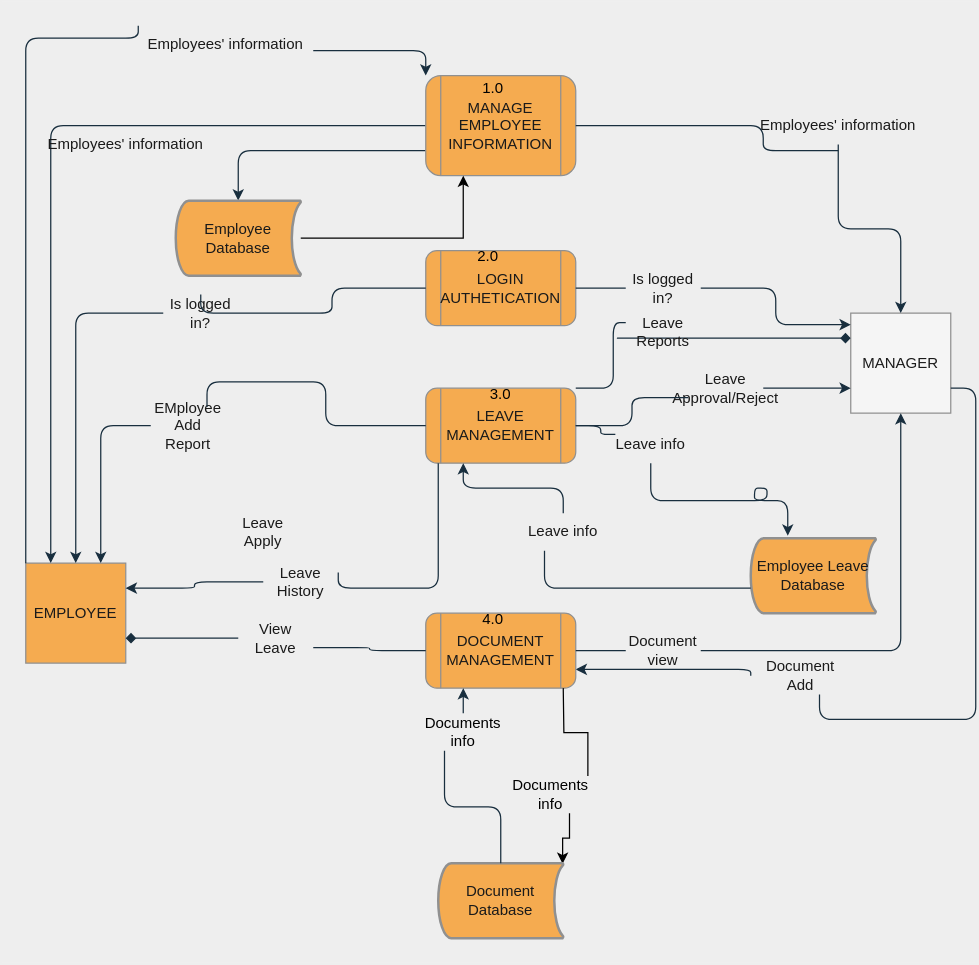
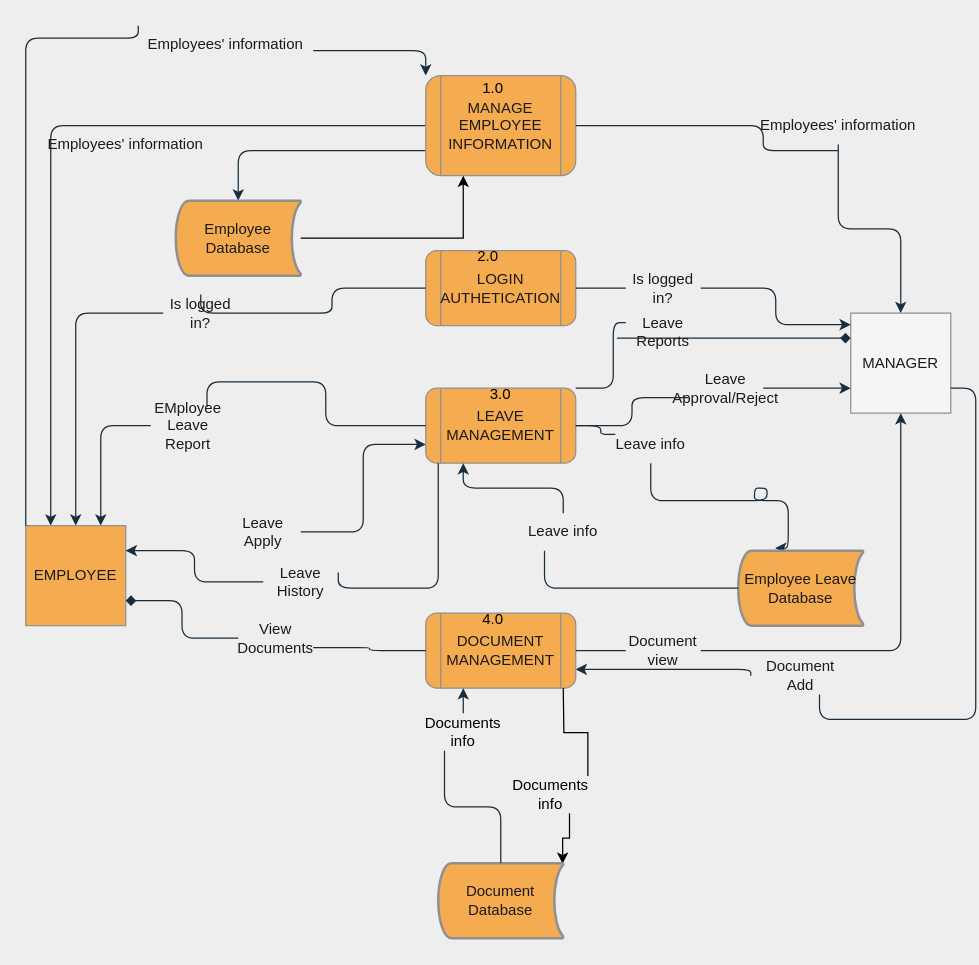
  <mxCell id="0" />
  <mxCell id="1" parent="0" />
  <mxCell id="2" value="MANAGER" style="whiteSpace=wrap;html=1;aspect=fixed;fillColor=#f5f5f5;strokeColor=#909090;fontColor=#1A1A1A;rounded=0;" parent="1" vertex="1"><mxGeometry x="680" y="250" width="80" height="80" as="geometry" /></mxCell>
  <mxCell id="3" style="edgeStyle=orthogonalEdgeStyle;rounded=1;orthogonalLoop=1;jettySize=auto;html=1;entryX=0;entryY=0;entryDx=0;entryDy=0;startArrow=none;strokeColor=#182E3E;fontColor=#1A1A1A;labelBackgroundColor=#EEEEEE;" parent="1" source="13" target="12" edge="1"><mxGeometry relative="1" as="geometry"><Array as="points"><mxPoint x="340" y="40" /></Array></mxGeometry></mxCell>
- <mxCell id="5" value="EMPLOYEE" style="whiteSpace=wrap;html=1;aspect=fixed;fillColor=#F5AB50;strokeColor=#909090;fontColor=#1A1A1A;rounded=0;" parent="1" vertex="1"><mxGeometry x="20" y="450" width="80" height="80" as="geometry" /></mxCell>
+ <mxCell id="4" style="edgeStyle=orthogonalEdgeStyle;rounded=1;orthogonalLoop=1;jettySize=auto;html=1;entryX=0;entryY=0.75;entryDx=0;entryDy=0;startArrow=none;strokeColor=#182E3E;fontColor=#1A1A1A;labelBackgroundColor=#EEEEEE;" parent="1" source="28" target="20" edge="1"><mxGeometry relative="1" as="geometry" /></mxCell>
+ <mxCell id="5" value="EMPLOYEE" style="whiteSpace=wrap;html=1;aspect=fixed;fillColor=#F5AB50;strokeColor=#909090;fontColor=#1A1A1A;rounded=0;" parent="1" vertex="1"><mxGeometry x="20" y="420" width="80" height="80" as="geometry" /></mxCell>
  <mxCell id="6" style="edgeStyle=orthogonalEdgeStyle;rounded=1;orthogonalLoop=1;jettySize=auto;html=1;entryX=0;entryY=0.115;entryDx=0;entryDy=0;startArrow=none;entryPerimeter=0;strokeColor=#182E3E;fontColor=#1A1A1A;labelBackgroundColor=#EEEEEE;" parent="1" source="42" target="2" edge="1"><mxGeometry relative="1" as="geometry" /></mxCell>
  <mxCell id="7" style="edgeStyle=orthogonalEdgeStyle;rounded=1;orthogonalLoop=1;jettySize=auto;html=1;entryX=0.5;entryY=0;entryDx=0;entryDy=0;startArrow=none;strokeColor=#182E3E;fontColor=#1A1A1A;labelBackgroundColor=#EEEEEE;" parent="1" source="44" target="5" edge="1"><mxGeometry relative="1" as="geometry"><Array as="points"><mxPoint x="60" y="250" /></Array></mxGeometry></mxCell>
  <mxCell id="8" value="LOGIN AUTHETICATION" style="shape=process;whiteSpace=wrap;html=1;backgroundOutline=1;fillColor=#F5AB50;strokeColor=#909090;fontColor=#1A1A1A;rounded=1;" parent="1" vertex="1"><mxGeometry x="340" y="200" width="120" height="60" as="geometry" /></mxCell>
  <mxCell id="9" style="edgeStyle=orthogonalEdgeStyle;rounded=1;orthogonalLoop=1;jettySize=auto;html=1;entryX=0.5;entryY=0;entryDx=0;entryDy=0;startArrow=none;strokeColor=#182E3E;fontColor=#1A1A1A;labelBackgroundColor=#EEEEEE;" parent="1" source="21" target="2" edge="1"><mxGeometry relative="1" as="geometry" /></mxCell>
  <mxCell id="10" style="edgeStyle=orthogonalEdgeStyle;rounded=1;orthogonalLoop=1;jettySize=auto;html=1;strokeColor=#182E3E;fontColor=#1A1A1A;labelBackgroundColor=#EEEEEE;" parent="1" source="12" target="24" edge="1"><mxGeometry relative="1" as="geometry"><Array as="points"><mxPoint x="190" y="120" /></Array></mxGeometry></mxCell>
  <mxCell id="11" style="edgeStyle=orthogonalEdgeStyle;rounded=1;orthogonalLoop=1;jettySize=auto;html=1;entryX=0.25;entryY=0;entryDx=0;entryDy=0;strokeColor=#182E3E;fontColor=#1A1A1A;labelBackgroundColor=#EEEEEE;" parent="1" source="12" target="5" edge="1"><mxGeometry relative="1" as="geometry" /></mxCell>
  <mxCell id="12" value="MANAGE EMPLOYEE INFORMATION" style="shape=process;whiteSpace=wrap;html=1;backgroundOutline=1;fillColor=#F5AB50;strokeColor=#909090;fontColor=#1A1A1A;rounded=1;" parent="1" vertex="1"><mxGeometry x="340" y="60" width="120" height="80" as="geometry" /></mxCell>
  <mxCell id="13" value="Employees' information" style="text;html=1;strokeColor=none;fillColor=none;align=center;verticalAlign=middle;whiteSpace=wrap;rounded=1;fontColor=#1A1A1A;" parent="1" vertex="1"><mxGeometry x="110" y="20" width="140" height="30" as="geometry" /></mxCell>
  <mxCell id="14" value="" style="edgeStyle=orthogonalEdgeStyle;rounded=1;orthogonalLoop=1;jettySize=auto;html=1;entryX=0;entryY=0;entryDx=0;entryDy=0;endArrow=none;strokeColor=#182E3E;fontColor=#1A1A1A;labelBackgroundColor=#EEEEEE;" parent="1" source="5" target="13" edge="1"><mxGeometry relative="1" as="geometry"><mxPoint x="20" y="450" as="sourcePoint" /><mxPoint x="340" y="60" as="targetPoint" /><Array as="points"><mxPoint x="20" y="30" /><mxPoint x="110" y="30" /></Array></mxGeometry></mxCell>
  <mxCell id="15" style="edgeStyle=orthogonalEdgeStyle;rounded=1;orthogonalLoop=1;jettySize=auto;html=1;entryX=0.75;entryY=0;entryDx=0;entryDy=0;startArrow=none;strokeColor=#182E3E;fontColor=#1A1A1A;labelBackgroundColor=#EEEEEE;" parent="1" source="26" target="5" edge="1"><mxGeometry relative="1" as="geometry" /></mxCell>
  <mxCell id="16" style="edgeStyle=orthogonalEdgeStyle;rounded=1;orthogonalLoop=1;jettySize=auto;html=1;entryX=1;entryY=0.25;entryDx=0;entryDy=0;startArrow=none;strokeColor=#182E3E;fontColor=#1A1A1A;labelBackgroundColor=#EEEEEE;" parent="1" source="29" target="5" edge="1"><mxGeometry relative="1" as="geometry"><Array as="points" /></mxGeometry></mxCell>
  <mxCell id="17" style="edgeStyle=orthogonalEdgeStyle;rounded=1;orthogonalLoop=1;jettySize=auto;html=1;startArrow=none;entryX=0.296;entryY=-0.033;entryDx=0;entryDy=0;entryPerimeter=0;strokeColor=#182E3E;fontColor=#1A1A1A;labelBackgroundColor=#EEEEEE;" parent="1" source="35" target="32" edge="1"><mxGeometry relative="1" as="geometry"><mxPoint x="630" y="410" as="targetPoint" /><Array as="points"><mxPoint x="520" y="400" /><mxPoint x="613" y="400" /><mxPoint x="613" y="390" /><mxPoint x="603" y="390" /><mxPoint x="603" y="400" /><mxPoint x="630" y="400" /></Array></mxGeometry></mxCell>
  <mxCell id="18" style="edgeStyle=orthogonalEdgeStyle;rounded=1;orthogonalLoop=1;jettySize=auto;html=1;entryX=0;entryY=0.75;entryDx=0;entryDy=0;startArrow=none;strokeColor=#182E3E;fontColor=#1A1A1A;labelBackgroundColor=#EEEEEE;" parent="1" source="48" target="2" edge="1"><mxGeometry relative="1" as="geometry" /></mxCell>
  <mxCell id="19" style="edgeStyle=orthogonalEdgeStyle;rounded=1;orthogonalLoop=1;jettySize=auto;html=1;entryX=0;entryY=0.25;entryDx=0;entryDy=0;startArrow=none;strokeColor=#182E3E;fontColor=#1A1A1A;labelBackgroundColor=#EEEEEE;endArrow=diamond;" parent="1" source="46" target="2" edge="1"><mxGeometry relative="1" as="geometry"><Array as="points"><mxPoint x="490" y="270" /></Array></mxGeometry></mxCell>
  <mxCell id="20" value="LEAVE MANAGEMENT" style="shape=process;whiteSpace=wrap;html=1;backgroundOutline=1;fillColor=#F5AB50;strokeColor=#909090;fontColor=#1A1A1A;rounded=1;" parent="1" vertex="1"><mxGeometry x="340" y="310" width="120" height="60" as="geometry" /></mxCell>
  <mxCell id="21" value="Employees' information" style="text;html=1;strokeColor=none;fillColor=none;align=center;verticalAlign=middle;whiteSpace=wrap;rounded=1;fontColor=#1A1A1A;" parent="1" vertex="1"><mxGeometry x="590" y="85" width="160" height="30" as="geometry" /></mxCell>
  <mxCell id="22" value="" style="edgeStyle=orthogonalEdgeStyle;rounded=1;orthogonalLoop=1;jettySize=auto;html=1;endArrow=none;strokeColor=#182E3E;fontColor=#1A1A1A;labelBackgroundColor=#EEEEEE;" parent="1" source="12" edge="1"><mxGeometry relative="1" as="geometry"><mxPoint x="460" y="100" as="sourcePoint" /><mxPoint x="670" y="120" as="targetPoint" /><Array as="points"><mxPoint x="610" y="100" /><mxPoint x="610" y="120" /><mxPoint x="670" y="120" /></Array></mxGeometry></mxCell>
  <mxCell id="23" style="edgeStyle=orthogonalEdgeStyle;rounded=0;orthogonalLoop=1;jettySize=auto;html=1;entryX=0.25;entryY=1;entryDx=0;entryDy=0;" parent="1" source="24" target="12" edge="1"><mxGeometry relative="1" as="geometry" /></mxCell>
  <mxCell id="24" value="Employee Database" style="strokeWidth=2;html=1;shape=mxgraph.flowchart.stored_data;whiteSpace=wrap;fillColor=#F5AB50;strokeColor=#909090;fontColor=#1A1A1A;rounded=1;" parent="1" vertex="1"><mxGeometry x="140" y="160" width="100" height="60" as="geometry" /></mxCell>
  <mxCell id="25" value="Employees' information" style="text;html=1;strokeColor=none;fillColor=none;align=center;verticalAlign=middle;whiteSpace=wrap;rounded=1;fontColor=#1A1A1A;" parent="1" vertex="1"><mxGeometry x="30" y="100" width="140" height="30" as="geometry" /></mxCell>
- <mxCell id="26" value="EMployee Add Report" style="text;html=1;strokeColor=none;fillColor=none;align=center;verticalAlign=middle;whiteSpace=wrap;rounded=1;fontColor=#1A1A1A;" parent="1" vertex="1"><mxGeometry x="120" y="325" width="60" height="30" as="geometry" /></mxCell>
+ <mxCell id="26" value="EMployee Leave Report" style="text;html=1;strokeColor=none;fillColor=none;align=center;verticalAlign=middle;whiteSpace=wrap;rounded=1;fontColor=#1A1A1A;" parent="1" vertex="1"><mxGeometry x="120" y="325" width="60" height="30" as="geometry" /></mxCell>
  <mxCell id="27" value="" style="edgeStyle=orthogonalEdgeStyle;rounded=1;orthogonalLoop=1;jettySize=auto;html=1;entryX=0.75;entryY=0;entryDx=0;entryDy=0;endArrow=none;strokeColor=#182E3E;fontColor=#1A1A1A;labelBackgroundColor=#EEEEEE;" parent="1" source="20" target="26" edge="1"><mxGeometry relative="1" as="geometry"><mxPoint x="340" y="340" as="sourcePoint" /><mxPoint x="80" y="450" as="targetPoint" /></mxGeometry></mxCell>
  <mxCell id="28" value="Leave Apply" style="text;html=1;strokeColor=none;fillColor=none;align=center;verticalAlign=middle;whiteSpace=wrap;rounded=1;fontColor=#1A1A1A;" parent="1" vertex="1"><mxGeometry x="180" y="410" width="60" height="30" as="geometry" /></mxCell>
  <mxCell id="29" value="Leave History" style="text;html=1;strokeColor=none;fillColor=none;align=center;verticalAlign=middle;whiteSpace=wrap;rounded=1;fontColor=#1A1A1A;" parent="1" vertex="1"><mxGeometry x="210" y="450" width="60" height="30" as="geometry" /></mxCell>
  <mxCell id="30" value="" style="edgeStyle=orthogonalEdgeStyle;rounded=1;orthogonalLoop=1;jettySize=auto;html=1;entryX=1;entryY=0.25;entryDx=0;entryDy=0;endArrow=none;strokeColor=#182E3E;fontColor=#1A1A1A;labelBackgroundColor=#EEEEEE;" parent="1" source="20" target="29" edge="1"><mxGeometry relative="1" as="geometry"><mxPoint x="350" y="370" as="sourcePoint" /><mxPoint x="100" y="470" as="targetPoint" /><Array as="points"><mxPoint x="350" y="470" /></Array></mxGeometry></mxCell>
  <mxCell id="31" style="edgeStyle=orthogonalEdgeStyle;rounded=1;orthogonalLoop=1;jettySize=auto;html=1;entryX=0.25;entryY=1;entryDx=0;entryDy=0;startArrow=none;strokeColor=#182E3E;fontColor=#1A1A1A;labelBackgroundColor=#EEEEEE;" parent="1" source="33" target="20" edge="1"><mxGeometry relative="1" as="geometry" /></mxCell>
- <mxCell id="32" value="Employee Leave Database" style="strokeWidth=2;html=1;shape=mxgraph.flowchart.stored_data;whiteSpace=wrap;fillColor=#F5AB50;strokeColor=#909090;fontColor=#1A1A1A;rounded=1;" parent="1" vertex="1"><mxGeometry x="600" y="430" width="100" height="60" as="geometry" /></mxCell>
+ <mxCell id="32" value="Employee Leave Database" style="strokeWidth=2;html=1;shape=mxgraph.flowchart.stored_data;whiteSpace=wrap;fillColor=#F5AB50;strokeColor=#909090;fontColor=#1A1A1A;rounded=1;" parent="1" vertex="1"><mxGeometry x="590" y="440" width="100" height="60" as="geometry" /></mxCell>
  <mxCell id="33" value="Leave info" style="text;html=1;strokeColor=none;fillColor=none;align=center;verticalAlign=middle;whiteSpace=wrap;rounded=1;fontColor=#1A1A1A;" parent="1" vertex="1"><mxGeometry x="420" y="410" width="60" height="30" as="geometry" /></mxCell>
  <mxCell id="34" value="" style="edgeStyle=orthogonalEdgeStyle;rounded=1;orthogonalLoop=1;jettySize=auto;html=1;entryX=0.25;entryY=1;entryDx=0;entryDy=0;endArrow=none;strokeColor=#182E3E;fontColor=#1A1A1A;labelBackgroundColor=#EEEEEE;" parent="1" source="32" target="33" edge="1"><mxGeometry relative="1" as="geometry"><mxPoint x="610" y="420" as="sourcePoint" /><mxPoint x="370" y="370" as="targetPoint" /><Array as="points"><mxPoint x="435" y="470" /></Array></mxGeometry></mxCell>
  <mxCell id="35" value="Leave info" style="text;html=1;strokeColor=none;fillColor=none;align=center;verticalAlign=middle;whiteSpace=wrap;rounded=1;fontColor=#1A1A1A;" parent="1" vertex="1"><mxGeometry x="490" y="340" width="60" height="30" as="geometry" /></mxCell>
  <mxCell id="36" value="" style="edgeStyle=orthogonalEdgeStyle;rounded=1;orthogonalLoop=1;jettySize=auto;html=1;entryX=0.028;entryY=0.233;entryDx=0;entryDy=0;entryPerimeter=0;endArrow=none;strokeColor=#182E3E;fontColor=#1A1A1A;labelBackgroundColor=#EEEEEE;" parent="1" source="20" target="35" edge="1"><mxGeometry relative="1" as="geometry"><mxPoint x="460" y="360" as="sourcePoint" /><mxPoint x="612.8" y="403.98" as="targetPoint" /><Array as="points" /></mxGeometry></mxCell>
  <mxCell id="37" style="edgeStyle=orthogonalEdgeStyle;rounded=1;orthogonalLoop=1;jettySize=auto;html=1;entryX=1;entryY=0.75;entryDx=0;entryDy=0;startArrow=none;strokeColor=#182E3E;fontColor=#1A1A1A;labelBackgroundColor=#EEEEEE;endArrow=diamond;" parent="1" source="50" target="5" edge="1"><mxGeometry relative="1" as="geometry" /></mxCell>
  <mxCell id="38" style="edgeStyle=orthogonalEdgeStyle;rounded=1;orthogonalLoop=1;jettySize=auto;html=1;startArrow=none;strokeColor=#182E3E;fontColor=#1A1A1A;labelBackgroundColor=#EEEEEE;" parent="1" source="52" target="2" edge="1"><mxGeometry relative="1" as="geometry" /></mxCell>
  <mxCell id="39" style="edgeStyle=orthogonalEdgeStyle;rounded=1;orthogonalLoop=1;jettySize=auto;html=1;entryX=1;entryY=0.75;entryDx=0;entryDy=0;startArrow=none;strokeColor=#182E3E;fontColor=#1A1A1A;labelBackgroundColor=#EEEEEE;" parent="1" target="41" edge="1"><mxGeometry relative="1" as="geometry"><Array as="points"><mxPoint x="600" y="535" /></Array><mxPoint x="600" y="540" as="sourcePoint" /></mxGeometry></mxCell>
  <mxCell id="40" style="edgeStyle=orthogonalEdgeStyle;rounded=0;orthogonalLoop=1;jettySize=auto;html=1;entryX=0.995;entryY=0.01;entryDx=0;entryDy=0;entryPerimeter=0;exitX=0.75;exitY=1;exitDx=0;exitDy=0;startArrow=none;" parent="1" source="64" target="57" edge="1"><mxGeometry relative="1" as="geometry" /></mxCell>
  <mxCell id="41" value="DOCUMENT MANAGEMENT" style="shape=process;whiteSpace=wrap;html=1;backgroundOutline=1;fillColor=#F5AB50;strokeColor=#909090;fontColor=#1A1A1A;rounded=1;" parent="1" vertex="1"><mxGeometry x="340" y="490" width="120" height="60" as="geometry" /></mxCell>
  <mxCell id="42" value="Is logged in?" style="text;html=1;strokeColor=none;fillColor=none;align=center;verticalAlign=middle;whiteSpace=wrap;rounded=1;fontColor=#1A1A1A;" parent="1" vertex="1"><mxGeometry x="500" y="215" width="60" height="30" as="geometry" /></mxCell>
  <mxCell id="43" value="" style="edgeStyle=orthogonalEdgeStyle;rounded=1;orthogonalLoop=1;jettySize=auto;html=1;entryX=0;entryY=0.5;entryDx=0;entryDy=0;endArrow=none;strokeColor=#182E3E;fontColor=#1A1A1A;labelBackgroundColor=#EEEEEE;" parent="1" source="8" target="42" edge="1"><mxGeometry relative="1" as="geometry"><mxPoint x="460" y="230" as="sourcePoint" /><mxPoint x="680" y="290" as="targetPoint" /></mxGeometry></mxCell>
  <mxCell id="44" value="Is logged in?" style="text;html=1;strokeColor=none;fillColor=none;align=center;verticalAlign=middle;whiteSpace=wrap;rounded=1;fontColor=#1A1A1A;" parent="1" vertex="1"><mxGeometry x="130" y="235" width="60" height="30" as="geometry" /></mxCell>
  <mxCell id="45" value="" style="edgeStyle=orthogonalEdgeStyle;rounded=1;orthogonalLoop=1;jettySize=auto;html=1;entryX=0.5;entryY=0;entryDx=0;entryDy=0;endArrow=none;strokeColor=#182E3E;fontColor=#1A1A1A;labelBackgroundColor=#EEEEEE;" parent="1" source="8" target="44" edge="1"><mxGeometry relative="1" as="geometry"><Array as="points"><mxPoint x="265" y="230" /><mxPoint x="265" y="250" /><mxPoint x="160" y="250" /></Array><mxPoint x="340" y="250" as="sourcePoint" /><mxPoint x="60" y="450" as="targetPoint" /></mxGeometry></mxCell>
  <mxCell id="46" value="Leave Reports" style="text;html=1;strokeColor=none;fillColor=none;align=center;verticalAlign=middle;whiteSpace=wrap;rounded=1;fontColor=#1A1A1A;" parent="1" vertex="1"><mxGeometry x="500" y="250" width="60" height="30" as="geometry" /></mxCell>
  <mxCell id="47" value="" style="edgeStyle=orthogonalEdgeStyle;rounded=1;orthogonalLoop=1;jettySize=auto;html=1;entryX=0;entryY=0.25;entryDx=0;entryDy=0;endArrow=none;strokeColor=#182E3E;fontColor=#1A1A1A;labelBackgroundColor=#EEEEEE;" parent="1" source="20" target="46" edge="1"><mxGeometry relative="1" as="geometry"><mxPoint x="460" y="310" as="sourcePoint" /><mxPoint x="680" y="270" as="targetPoint" /><Array as="points"><mxPoint x="490" y="310" /></Array></mxGeometry></mxCell>
  <mxCell id="48" value="Leave Approval/Reject" style="text;html=1;strokeColor=none;fillColor=none;align=center;verticalAlign=middle;whiteSpace=wrap;rounded=1;fontColor=#1A1A1A;" parent="1" vertex="1"><mxGeometry x="550" y="295" width="60" height="30" as="geometry" /></mxCell>
  <mxCell id="49" value="" style="edgeStyle=orthogonalEdgeStyle;rounded=1;orthogonalLoop=1;jettySize=auto;html=1;entryX=0;entryY=0.75;entryDx=0;entryDy=0;endArrow=none;strokeColor=#182E3E;fontColor=#1A1A1A;labelBackgroundColor=#EEEEEE;" parent="1" source="20" target="48" edge="1"><mxGeometry relative="1" as="geometry"><mxPoint x="460" y="340" as="sourcePoint" /><mxPoint x="680" y="310" as="targetPoint" /></mxGeometry></mxCell>
- <mxCell id="50" value="View Leave" style="text;html=1;strokeColor=none;fillColor=none;align=center;verticalAlign=middle;whiteSpace=wrap;rounded=1;fontColor=#1A1A1A;" parent="1" vertex="1"><mxGeometry x="190" y="495" width="60" height="30" as="geometry" /></mxCell>
+ <mxCell id="50" value="View Documents" style="text;html=1;strokeColor=none;fillColor=none;align=center;verticalAlign=middle;whiteSpace=wrap;rounded=1;fontColor=#1A1A1A;" parent="1" vertex="1"><mxGeometry x="190" y="495" width="60" height="30" as="geometry" /></mxCell>
  <mxCell id="51" value="" style="edgeStyle=orthogonalEdgeStyle;rounded=1;orthogonalLoop=1;jettySize=auto;html=1;entryX=1;entryY=0.75;entryDx=0;entryDy=0;endArrow=none;strokeColor=#182E3E;fontColor=#1A1A1A;labelBackgroundColor=#EEEEEE;" parent="1" source="41" target="50" edge="1"><mxGeometry relative="1" as="geometry"><mxPoint x="340" y="520" as="sourcePoint" /><mxPoint x="100" y="510" as="targetPoint" /></mxGeometry></mxCell>
  <mxCell id="52" value="Document view" style="text;html=1;strokeColor=none;fillColor=none;align=center;verticalAlign=middle;whiteSpace=wrap;rounded=1;fontColor=#1A1A1A;" parent="1" vertex="1"><mxGeometry x="500" y="505" width="60" height="30" as="geometry" /></mxCell>
  <mxCell id="53" value="" style="edgeStyle=orthogonalEdgeStyle;rounded=1;orthogonalLoop=1;jettySize=auto;html=1;endArrow=none;strokeColor=#182E3E;fontColor=#1A1A1A;labelBackgroundColor=#EEEEEE;" parent="1" source="41" target="52" edge="1"><mxGeometry relative="1" as="geometry"><mxPoint x="460" y="520" as="sourcePoint" /><mxPoint x="720" y="330" as="targetPoint" /></mxGeometry></mxCell>
  <mxCell id="54" value="Document Add" style="text;html=1;strokeColor=none;fillColor=none;align=center;verticalAlign=middle;whiteSpace=wrap;rounded=1;fontColor=#1A1A1A;" parent="1" vertex="1"><mxGeometry x="610" y="525" width="60" height="30" as="geometry" /></mxCell>
  <mxCell id="55" value="" style="edgeStyle=orthogonalEdgeStyle;rounded=1;orthogonalLoop=1;jettySize=auto;html=1;entryX=0.75;entryY=1;entryDx=0;entryDy=0;endArrow=none;strokeColor=#182E3E;fontColor=#1A1A1A;labelBackgroundColor=#EEEEEE;exitX=1;exitY=0.75;exitDx=0;exitDy=0;" parent="1" source="2" target="54" edge="1"><mxGeometry relative="1" as="geometry"><mxPoint x="460" y="540" as="sourcePoint" /><mxPoint x="740" y="330" as="targetPoint" /><Array as="points" /></mxGeometry></mxCell>
  <mxCell id="56" style="edgeStyle=orthogonalEdgeStyle;rounded=1;orthogonalLoop=1;jettySize=auto;html=1;entryX=0.25;entryY=1;entryDx=0;entryDy=0;strokeColor=#182E3E;fontColor=#1A1A1A;labelBackgroundColor=#EEEEEE;startArrow=none;" parent="1" source="62" target="41" edge="1"><mxGeometry relative="1" as="geometry" /></mxCell>
  <mxCell id="57" value="Document Database" style="strokeWidth=2;html=1;shape=mxgraph.flowchart.stored_data;whiteSpace=wrap;fillColor=#F5AB50;strokeColor=#909090;fontColor=#1A1A1A;rounded=1;" parent="1" vertex="1"><mxGeometry x="350" y="690" width="100" height="60" as="geometry" /></mxCell>
  <mxCell id="58" value="1.0" style="text;html=1;strokeColor=none;fillColor=none;align=center;verticalAlign=middle;whiteSpace=wrap;rounded=0;" vertex="1" parent="1"><mxGeometry x="364" y="55" width="60" height="30" as="geometry" /></mxCell>
  <mxCell id="59" value="2.0" style="text;html=1;strokeColor=none;fillColor=none;align=center;verticalAlign=middle;whiteSpace=wrap;rounded=0;" vertex="1" parent="1"><mxGeometry x="360" y="190" width="60" height="30" as="geometry" /></mxCell>
  <mxCell id="60" value="3.0" style="text;html=1;strokeColor=none;fillColor=none;align=center;verticalAlign=middle;whiteSpace=wrap;rounded=0;" vertex="1" parent="1"><mxGeometry x="370" y="300" width="60" height="30" as="geometry" /></mxCell>
  <mxCell id="61" value="4.0" style="text;html=1;strokeColor=none;fillColor=none;align=center;verticalAlign=middle;whiteSpace=wrap;rounded=0;" vertex="1" parent="1"><mxGeometry x="364" y="480" width="60" height="30" as="geometry" /></mxCell>
  <mxCell id="62" value="Documents info" style="text;html=1;strokeColor=none;fillColor=none;align=center;verticalAlign=middle;whiteSpace=wrap;rounded=0;" vertex="1" parent="1"><mxGeometry x="340" y="570" width="60" height="30" as="geometry" /></mxCell>
  <mxCell id="63" value="" style="edgeStyle=orthogonalEdgeStyle;rounded=1;orthogonalLoop=1;jettySize=auto;html=1;entryX=0.25;entryY=1;entryDx=0;entryDy=0;strokeColor=#182E3E;fontColor=#1A1A1A;labelBackgroundColor=#EEEEEE;endArrow=none;" edge="1" parent="1" source="57" target="62"><mxGeometry relative="1" as="geometry"><mxPoint x="400" y="630" as="sourcePoint" /><mxPoint x="370" y="550" as="targetPoint" /></mxGeometry></mxCell>
  <mxCell id="64" value="Documents info" style="text;html=1;strokeColor=none;fillColor=none;align=center;verticalAlign=middle;whiteSpace=wrap;rounded=0;" vertex="1" parent="1"><mxGeometry x="410" y="620" width="60" height="30" as="geometry" /></mxCell>
  <mxCell id="65" value="" style="edgeStyle=orthogonalEdgeStyle;rounded=0;orthogonalLoop=1;jettySize=auto;html=1;entryX=0.995;entryY=0.01;entryDx=0;entryDy=0;entryPerimeter=0;endArrow=none;" edge="1" parent="1" target="64"><mxGeometry relative="1" as="geometry"><mxPoint x="450" y="550" as="sourcePoint" /><mxPoint x="449.5" y="630.6" as="targetPoint" /></mxGeometry></mxCell>
